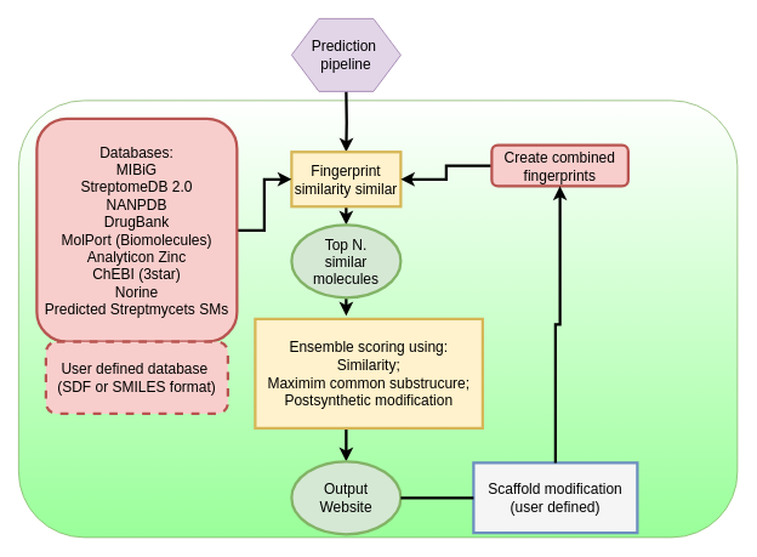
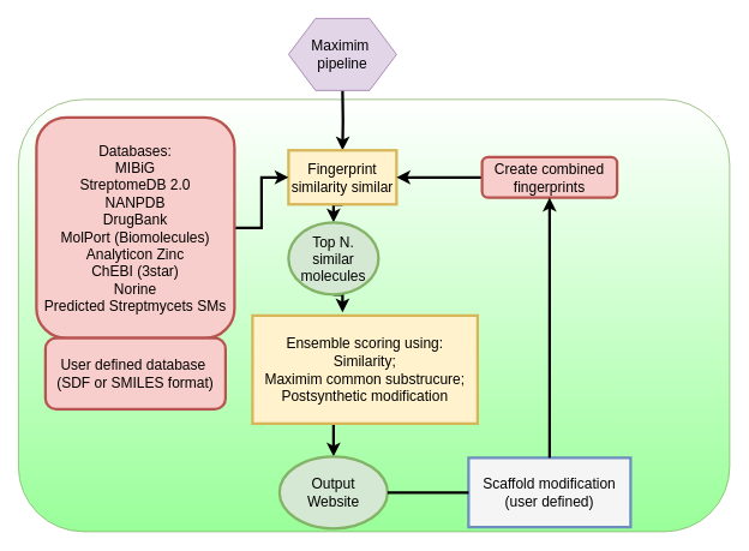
  <mxCell id="0" />
  <mxCell id="1" parent="0" />
  <mxCell id="2" value="" style="rounded=1;whiteSpace=wrap;html=1;fillColor=#FFFFFF;strokeColor=#82b366;gradientDirection=south;gradientColor=#99FF99;" parent="1" vertex="1"><mxGeometry x="20" y="110" width="790" height="480" as="geometry" /></mxCell>
  <mxCell id="3" style="edgeStyle=orthogonalEdgeStyle;rounded=0;html=1;entryX=0.5;entryY=0;jettySize=auto;orthogonalLoop=1;strokeWidth=3;fontSize=16;" parent="1" target="5" edge="1"><mxGeometry relative="1" as="geometry"><mxPoint x="380" y="100" as="sourcePoint" /></mxGeometry></mxCell>
  <mxCell id="4" style="edgeStyle=orthogonalEdgeStyle;rounded=0;html=1;exitX=0.5;exitY=1;entryX=0.5;entryY=0;jettySize=auto;orthogonalLoop=1;strokeWidth=3;fontSize=16;" parent="1" source="5" target="10" edge="1"><mxGeometry relative="1" as="geometry" /></mxCell>
  <mxCell id="5" value="Fingerprint similarity similar&lt;br style=&quot;font-size: 16px;&quot;&gt;" style="rounded=0;whiteSpace=wrap;html=1;fillColor=#fff2cc;strokeColor=#d6b656;strokeWidth=3;fontSize=16;" parent="1" vertex="1"><mxGeometry x="320" y="166.5" width="120" height="60" as="geometry" /></mxCell>
  <mxCell id="6" style="edgeStyle=orthogonalEdgeStyle;rounded=0;html=1;exitX=0;exitY=0.5;entryX=1;entryY=0.5;jettySize=auto;orthogonalLoop=1;strokeWidth=3;fontSize=16;" parent="1" source="7" target="5" edge="1"><mxGeometry relative="1" as="geometry" /></mxCell>
- <mxCell id="7" value="&lt;span style=&quot;font-size: 16px;&quot;&gt;Create combined fingerprints&lt;br style=&quot;font-size: 16px;&quot;&gt;&lt;/span&gt;" style="rounded=1;whiteSpace=wrap;html=1;fillColor=#f8cecc;strokeColor=#b85450;strokeWidth=3;fontSize=16;" parent="1" vertex="1"><mxGeometry x="540" y="159" width="150" height="45" as="geometry" /></mxCell>
+ <mxCell id="7" value="&lt;span style=&quot;font-size: 16px;&quot;&gt;Create combined fingerprints&lt;br style=&quot;font-size: 16px;&quot;&gt;&lt;/span&gt;" style="rounded=1;whiteSpace=wrap;html=1;fillColor=#f8cecc;strokeColor=#b85450;strokeWidth=3;fontSize=16;" parent="1" vertex="1"><mxGeometry x="535" y="174" width="150" height="45" as="geometry" /></mxCell>
  <mxCell id="8" style="edgeStyle=orthogonalEdgeStyle;rounded=0;html=1;exitX=0.5;exitY=1;entryX=0.5;entryY=0;jettySize=auto;orthogonalLoop=1;strokeWidth=3;fontSize=16;" parent="1" edge="1"><mxGeometry relative="1" as="geometry"><mxPoint x="380" y="406.5" as="sourcePoint" /></mxGeometry></mxCell>
  <mxCell id="9" style="edgeStyle=orthogonalEdgeStyle;rounded=0;html=1;exitX=0.5;exitY=1;entryX=0.5;entryY=0;jettySize=auto;orthogonalLoop=1;strokeWidth=3;fontSize=16;" parent="1" source="10" edge="1"><mxGeometry relative="1" as="geometry"><mxPoint x="380" y="346.5" as="targetPoint" /></mxGeometry></mxCell>
- <mxCell id="10" value="Top N.&lt;br style=&quot;font-size: 16px&quot;&gt;similar molecules&lt;br style=&quot;font-size: 16px&quot;&gt;" style="ellipse;whiteSpace=wrap;html=1;strokeWidth=3;fillColor=#d5e8d4;strokeColor=#82b366;fontSize=16;" parent="1" vertex="1"><mxGeometry x="320" y="246.5" width="120" height="80" as="geometry" /></mxCell>
+ <mxCell id="10" value="Top N.&lt;br style=&quot;font-size: 16px&quot;&gt;similar molecules&lt;br style=&quot;font-size: 16px&quot;&gt;" style="ellipse;whiteSpace=wrap;html=1;strokeWidth=3;fillColor=#d5e8d4;strokeColor=#82b366;fontSize=16;" parent="1" vertex="1"><mxGeometry x="320" y="246.5" width="100" height="80" as="geometry" /></mxCell>
  <mxCell id="11" style="edgeStyle=orthogonalEdgeStyle;rounded=0;html=1;exitX=1;exitY=0.5;entryX=0;entryY=0.5;jettySize=auto;orthogonalLoop=1;strokeWidth=3;fontSize=16;" parent="1" source="12" target="5" edge="1"><mxGeometry relative="1" as="geometry" /></mxCell>
  <mxCell id="12" value="&lt;span style=&quot;font-size: 16px&quot;&gt;Databases:&lt;br&gt;MIBiG&lt;br style=&quot;font-size: 16px&quot;&gt;StreptomeDB 2.0&lt;br style=&quot;font-size: 16px&quot;&gt;NANPDB&lt;br&gt;DrugBank&lt;br style=&quot;font-size: 16px&quot;&gt;MolPort (Biomolecules)&lt;br&gt;Analyticon Zinc&lt;br&gt;ChEBI (3star)&lt;br&gt;Norine&lt;br&gt;Predicted Streptmycets SMs&lt;br style=&quot;font-size: 16px&quot;&gt;&lt;/span&gt;" style="rounded=1;whiteSpace=wrap;html=1;fillColor=#f8cecc;strokeColor=#b85450;strokeWidth=3;fontSize=16;" parent="1" vertex="1"><mxGeometry x="40" y="130" width="220" height="245" as="geometry" /></mxCell>
  <mxCell id="13" style="edgeStyle=orthogonalEdgeStyle;rounded=0;html=1;exitX=0.408;exitY=0.992;entryX=0.5;entryY=0;jettySize=auto;orthogonalLoop=1;strokeWidth=3;fontSize=16;exitDx=0;exitDy=0;exitPerimeter=0;" parent="1" source="20" target="14" edge="1"><mxGeometry relative="1" as="geometry"><mxPoint x="380" y="486.5" as="sourcePoint" /></mxGeometry></mxCell>
- <mxCell id="14" value="Output&lt;br&gt;Website&lt;br style=&quot;font-size: 16px&quot;&gt;" style="ellipse;whiteSpace=wrap;html=1;strokeWidth=3;fillColor=#d5e8d4;strokeColor=#82b366;fontSize=16;" parent="1" vertex="1"><mxGeometry x="320" y="506.5" width="120" height="80" as="geometry" /></mxCell>
+ <mxCell id="14" value="Output&lt;br&gt;Website&lt;br style=&quot;font-size: 16px&quot;&gt;" style="ellipse;whiteSpace=wrap;html=1;strokeWidth=3;fillColor=#d5e8d4;strokeColor=#82b366;fontSize=16;" parent="1" vertex="1"><mxGeometry x="310" y="506.5" width="120" height="80" as="geometry" /></mxCell>
  <mxCell id="15" value="Scaffold modification&lt;br&gt;(user defined)&lt;br&gt;" style="rounded=0;whiteSpace=wrap;html=1;fillColor=#f5f5f5;strokeColor=#6c8ebf;strokeWidth=3;fontSize=16;" parent="1" vertex="1"><mxGeometry x="520" y="508" width="180" height="77" as="geometry" /></mxCell>
  <mxCell id="16" style="edgeStyle=orthogonalEdgeStyle;rounded=0;html=1;jettySize=auto;orthogonalLoop=1;strokeWidth=3;fontSize=16;exitX=0.5;exitY=0;exitDx=0;exitDy=0;entryX=0.5;entryY=1;entryDx=0;entryDy=0;" parent="1" source="15" target="7" edge="1"><mxGeometry relative="1" as="geometry"><mxPoint x="559.897" y="430.017" as="sourcePoint" /><mxPoint x="540" y="220" as="targetPoint" /></mxGeometry></mxCell>
- <mxCell id="17" value="&lt;font style=&quot;font-size: 16px&quot;&gt;&lt;font style=&quot;font-size: 16px&quot;&gt;Prediction&amp;nbsp;&lt;br&gt;&lt;/font&gt;pipeline&lt;/font&gt;&lt;br&gt;" style="shape=hexagon;perimeter=hexagonPerimeter2;whiteSpace=wrap;html=1;fillColor=#e1d5e7;strokeColor=#9673a6;" parent="1" vertex="1"><mxGeometry x="320" y="20" width="120" height="80" as="geometry" /></mxCell>
- <mxCell id="18" value="&lt;span style=&quot;font-size: 16px&quot;&gt;User defined database&amp;nbsp;&lt;br&gt;(SDF or SMILES format)&lt;br style=&quot;font-size: 16px&quot;&gt;&lt;/span&gt;" style="rounded=1;whiteSpace=wrap;html=1;fillColor=#f8cecc;strokeColor=#b85450;strokeWidth=3;fontSize=16;dashed=1;" parent="1" vertex="1"><mxGeometry x="50" y="375" width="200" height="79" as="geometry" /></mxCell>
+ <mxCell id="17" value="&lt;font style=&quot;font-size: 16px&quot;&gt;&lt;font style=&quot;font-size: 16px&quot;&gt;Maximim&amp;nbsp;&lt;br&gt;&lt;/font&gt;pipeline&lt;/font&gt;&lt;br&gt;" style="shape=hexagon;perimeter=hexagonPerimeter2;whiteSpace=wrap;html=1;fillColor=#e1d5e7;strokeColor=#9673a6;" parent="1" vertex="1"><mxGeometry x="320" y="20" width="120" height="80" as="geometry" /></mxCell>
+ <mxCell id="18" value="&lt;span style=&quot;font-size: 16px&quot;&gt;User defined database&amp;nbsp;&lt;br&gt;(SDF or SMILES format)&lt;br style=&quot;font-size: 16px&quot;&gt;&lt;/span&gt;" style="rounded=1;whiteSpace=wrap;html=1;fillColor=#f8cecc;strokeColor=#b85450;strokeWidth=3;fontSize=16;" parent="1" vertex="1"><mxGeometry x="50" y="375" width="200" height="79" as="geometry" /></mxCell>
  <mxCell id="19" style="edgeStyle=orthogonalEdgeStyle;rounded=0;html=1;exitX=1;exitY=0.5;entryX=0;entryY=0.5;jettySize=auto;orthogonalLoop=1;strokeWidth=3;fontSize=16;exitDx=0;exitDy=0;entryDx=0;entryDy=0;endArrow=none;" parent="1" source="14" target="15" edge="1"><mxGeometry relative="1" as="geometry"><mxPoint x="519.833" y="640.167" as="sourcePoint" /><mxPoint x="424.833" y="640.167" as="targetPoint" /></mxGeometry></mxCell>
  <mxCell id="20" value="Ensemble scoring using:&lt;br&gt;Similarity;&lt;br&gt;Maximim common substrucure;&lt;br&gt;Postsynthetic modification" style="rounded=0;whiteSpace=wrap;html=1;fillColor=#fff2cc;strokeColor=#d6b656;strokeWidth=3;fontSize=16;" vertex="1" parent="1"><mxGeometry x="280" y="350" width="250" height="120" as="geometry" /></mxCell>
